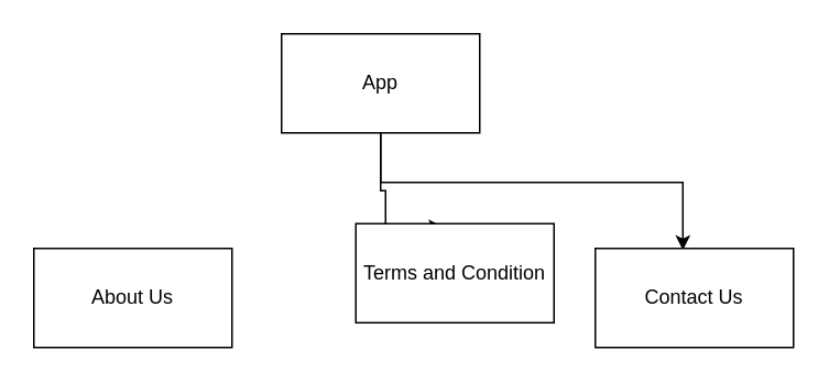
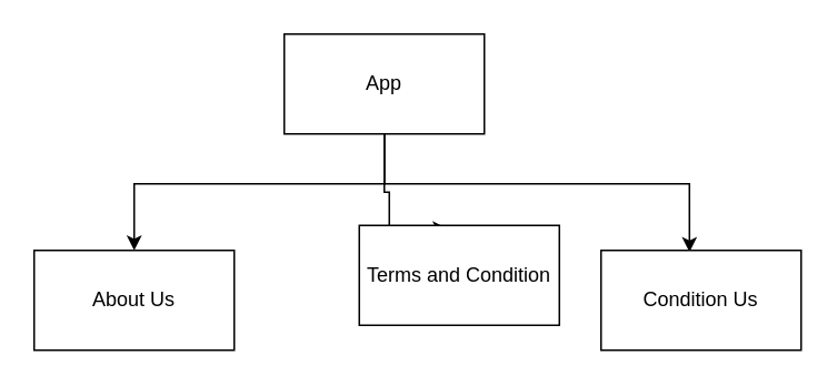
  <mxCell id="0" />
  <mxCell id="1" parent="0" />
+ <mxCell id="2" style="edgeStyle=orthogonalEdgeStyle;rounded=0;orthogonalLoop=1;jettySize=auto;html=1;entryX=0.5;entryY=0;entryDx=0;entryDy=0;" edge="1" parent="1" source="5" target="6"><mxGeometry relative="1" as="geometry"><Array as="points"><mxPoint x="230" y="110" /><mxPoint x="80" y="110" /></Array></mxGeometry></mxCell>
  <mxCell id="3" style="edgeStyle=orthogonalEdgeStyle;rounded=0;orthogonalLoop=1;jettySize=auto;html=1;entryX=0.442;entryY=0.033;entryDx=0;entryDy=0;entryPerimeter=0;" edge="1" parent="1" source="5" target="7"><mxGeometry relative="1" as="geometry"><Array as="points"><mxPoint x="230" y="115" /><mxPoint x="233" y="115" /></Array></mxGeometry></mxCell>
  <mxCell id="4" style="edgeStyle=orthogonalEdgeStyle;rounded=0;orthogonalLoop=1;jettySize=auto;html=1;entryX=0.442;entryY=0.017;entryDx=0;entryDy=0;entryPerimeter=0;" edge="1" parent="1" source="5" target="8"><mxGeometry relative="1" as="geometry"><Array as="points"><mxPoint x="230" y="110" /><mxPoint x="413" y="110" /></Array></mxGeometry></mxCell>
  <mxCell id="5" value="App" style="whiteSpace=wrap;html=1;" vertex="1" parent="1"><mxGeometry x="170" y="20" width="120" height="60" as="geometry" /></mxCell>
  <mxCell id="6" value="About Us" style="rounded=0;whiteSpace=wrap;html=1;" vertex="1" parent="1"><mxGeometry x="20" y="150" width="120" height="60" as="geometry" /></mxCell>
  <mxCell id="7" value="Terms and Condition" style="rounded=0;whiteSpace=wrap;html=1;" vertex="1" parent="1"><mxGeometry x="215" y="135" width="120" height="60" as="geometry" /></mxCell>
- <mxCell id="8" value="Contact Us" style="rounded=0;whiteSpace=wrap;html=1;" vertex="1" parent="1"><mxGeometry x="360" y="150" width="120" height="60" as="geometry" /></mxCell>
+ <mxCell id="8" value="Condition Us" style="rounded=0;whiteSpace=wrap;html=1;" vertex="1" parent="1"><mxGeometry x="360" y="150" width="120" height="60" as="geometry" /></mxCell>
